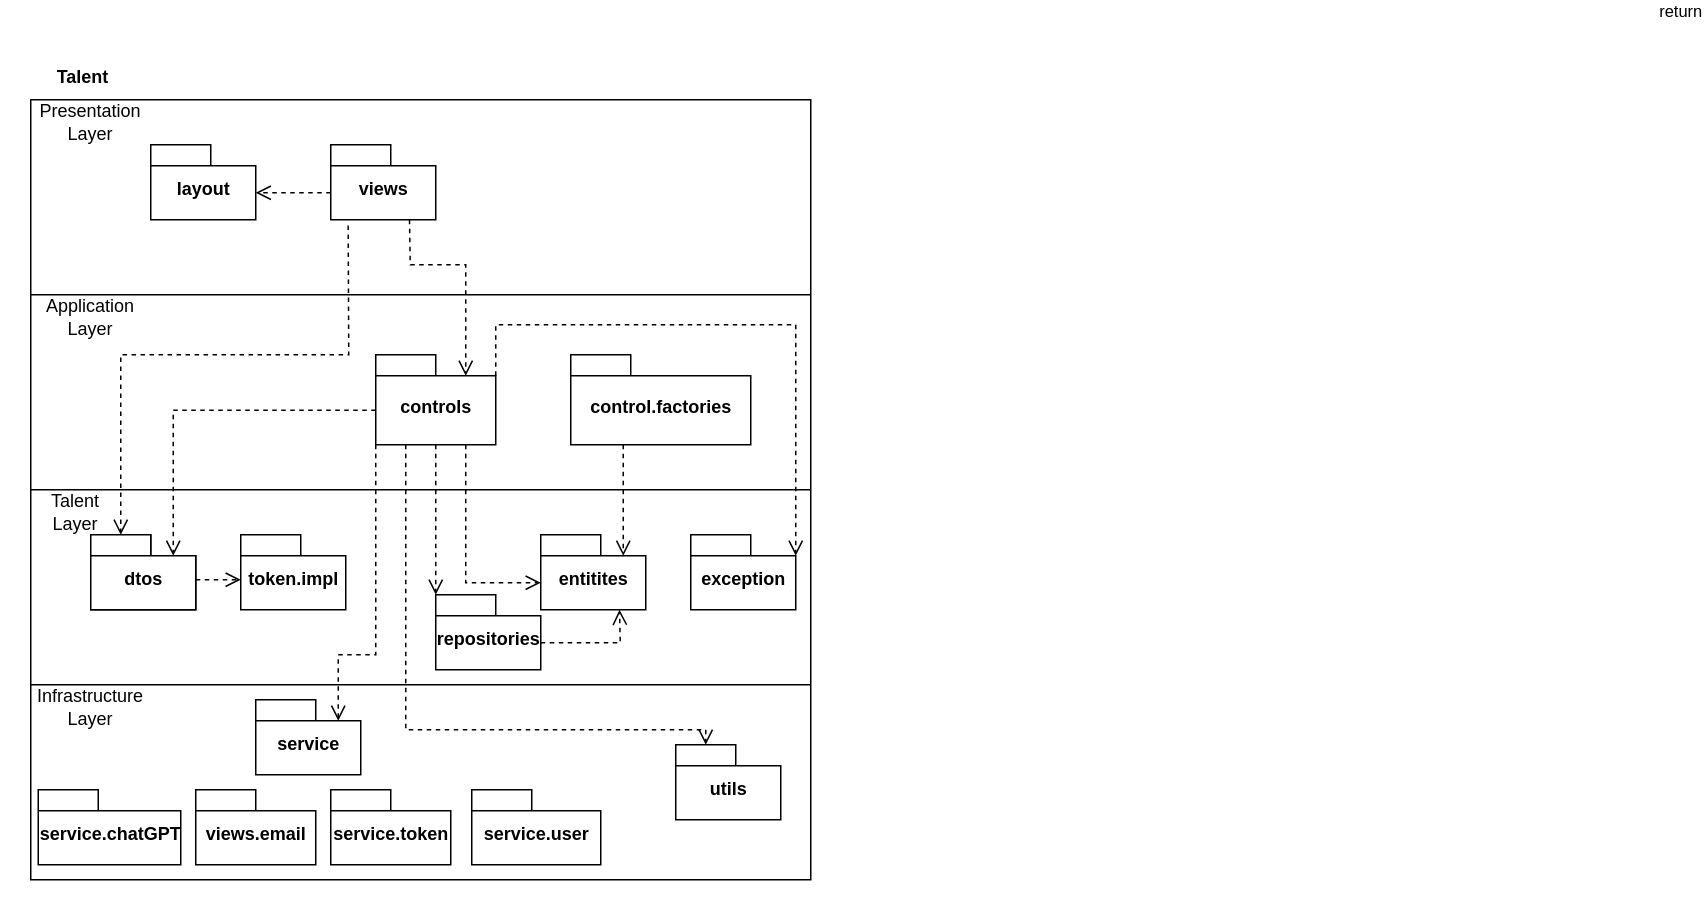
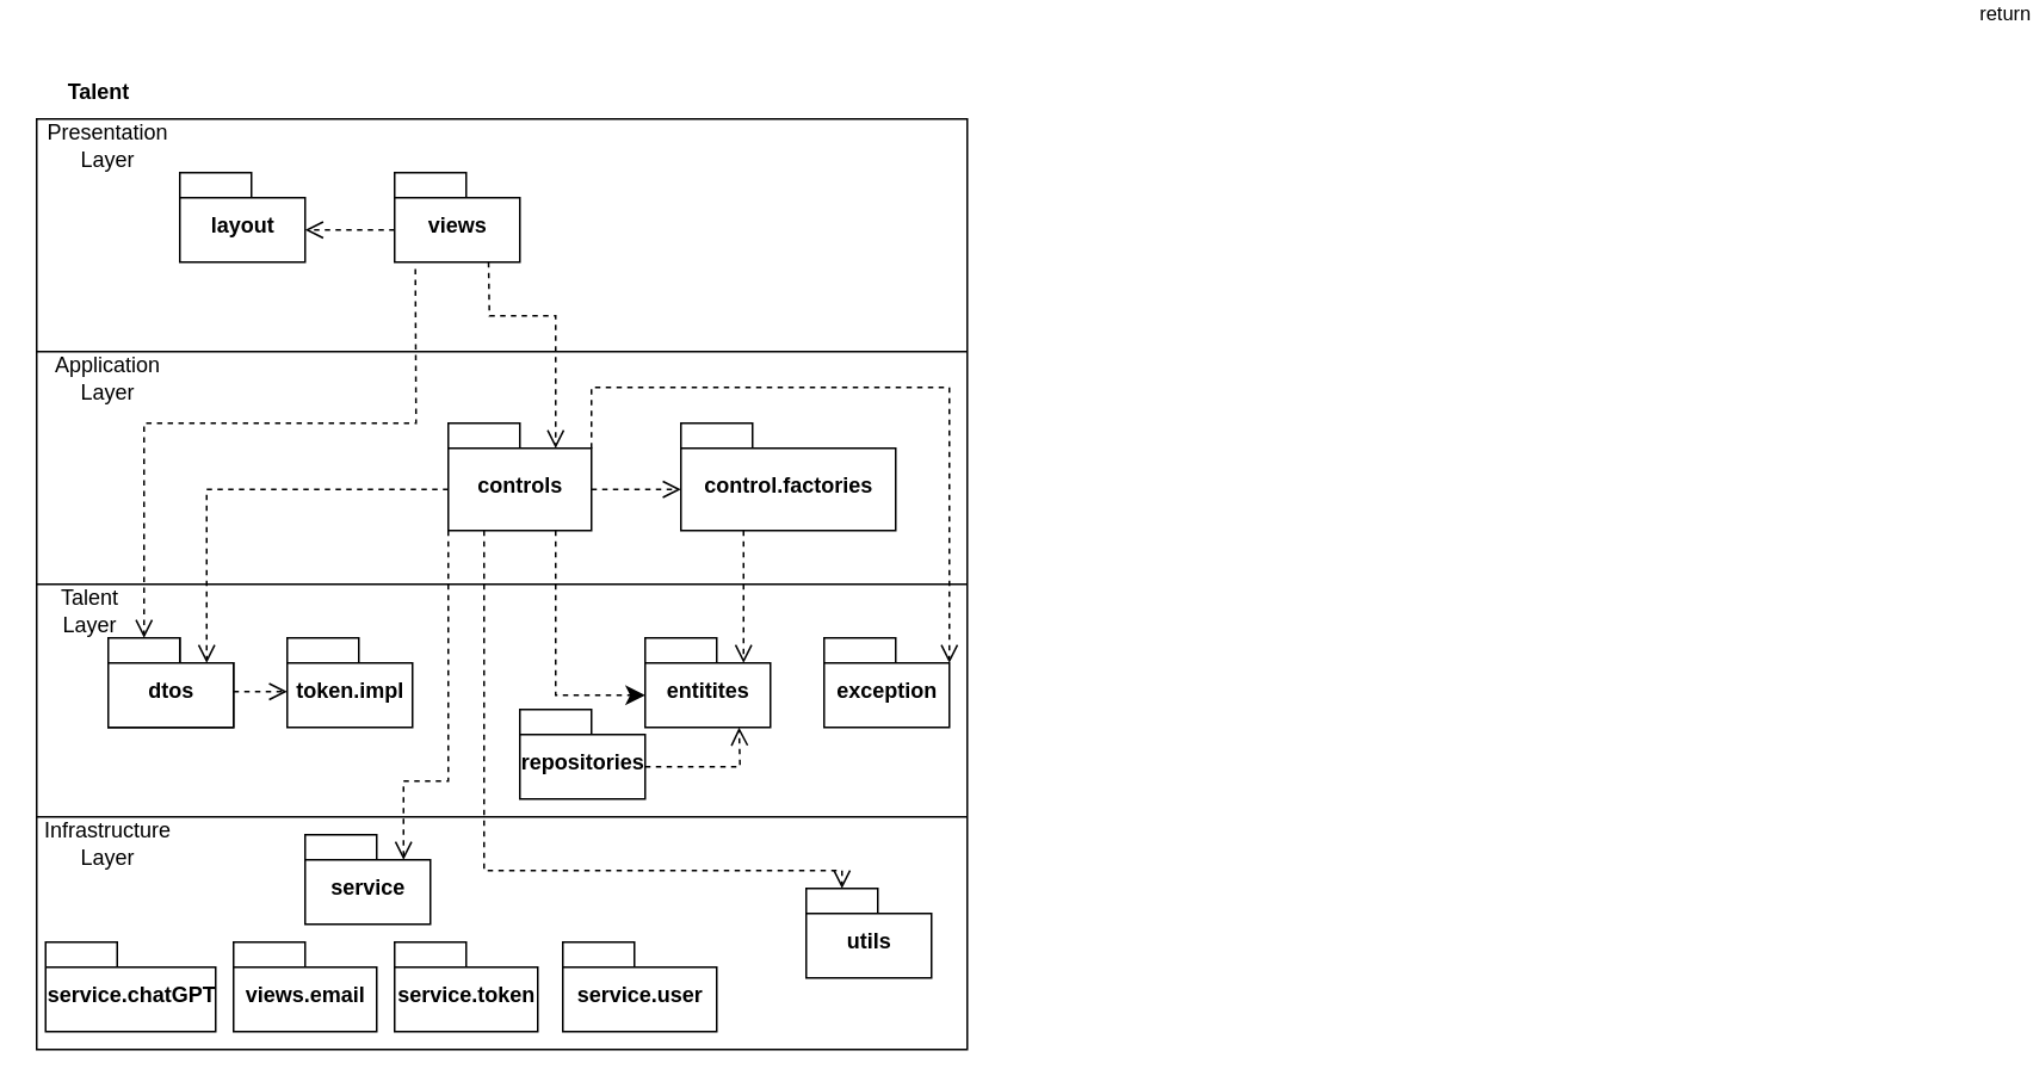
  <mxCell id="0" />
  <mxCell id="1" parent="0" />
  <mxCell id="2" value="" style="whiteSpace=wrap;html=1;aspect=fixed;align=left;" parent="1" vertex="1"><mxGeometry x="20" y="50" width="520" height="520" as="geometry" /></mxCell>
  <mxCell id="3" value="&lt;b&gt;Talent&lt;/b&gt;" style="text;html=1;strokeColor=none;fillColor=none;align=center;verticalAlign=middle;whiteSpace=wrap;rounded=0;" parent="1" vertex="1"><mxGeometry x="20" y="20" width="70" height="30" as="geometry" /></mxCell>
  <mxCell id="4" value="" style="endArrow=none;html=1;rounded=0;exitX=0;exitY=0.25;exitDx=0;exitDy=0;entryX=1;entryY=0.25;entryDx=0;entryDy=0;startArrow=none;" parent="1" source="2" target="2" edge="1"><mxGeometry width="50" height="50" relative="1" as="geometry"><mxPoint x="130" y="147.5" as="sourcePoint" /><mxPoint x="340" y="280" as="targetPoint" /></mxGeometry></mxCell>
  <mxCell id="5" value="views" style="shape=folder;fontStyle=1;spacingTop=10;tabWidth=40;tabHeight=14;tabPosition=left;html=1;" parent="1" vertex="1"><mxGeometry x="220" y="80" width="70" height="50" as="geometry" /></mxCell>
  <mxCell id="6" value="controls" style="shape=folder;fontStyle=1;spacingTop=10;tabWidth=40;tabHeight=14;tabPosition=left;html=1;" parent="1" vertex="1"><mxGeometry x="250" y="220" width="80" height="60" as="geometry" /></mxCell>
  <mxCell id="7" value="dtos" style="shape=folder;fontStyle=1;spacingTop=10;tabWidth=40;tabHeight=14;tabPosition=left;html=1;" parent="1" vertex="1"><mxGeometry x="60" y="340" width="70" height="50" as="geometry" /></mxCell>
  <mxCell id="8" value="entitites" style="shape=folder;fontStyle=1;spacingTop=10;tabWidth=40;tabHeight=14;tabPosition=left;html=1;" parent="1" vertex="1"><mxGeometry x="360" y="340" width="70" height="50" as="geometry" /></mxCell>
  <mxCell id="9" value="" style="endArrow=none;html=1;rounded=0;exitX=0;exitY=0.5;exitDx=0;exitDy=0;entryX=1;entryY=0.5;entryDx=0;entryDy=0;" parent="1" source="2" target="2" edge="1"><mxGeometry width="50" height="50" relative="1" as="geometry"><mxPoint x="180" y="640" as="sourcePoint" /><mxPoint x="230" y="590" as="targetPoint" /></mxGeometry></mxCell>
  <mxCell id="10" value="control.factories" style="shape=folder;fontStyle=1;spacingTop=10;tabWidth=40;tabHeight=14;tabPosition=left;html=1;" parent="1" vertex="1"><mxGeometry x="380" y="220" width="120" height="60" as="geometry" /></mxCell>
  <mxCell id="11" value="" style="endArrow=none;html=1;rounded=0;exitX=0;exitY=0.75;exitDx=0;exitDy=0;entryX=1;entryY=0.75;entryDx=0;entryDy=0;" parent="1" source="2" target="2" edge="1"><mxGeometry width="50" height="50" relative="1" as="geometry"><mxPoint x="100" y="510" as="sourcePoint" /><mxPoint x="150" y="460" as="targetPoint" /></mxGeometry></mxCell>
  <mxCell id="12" value="utils" style="shape=folder;fontStyle=1;spacingTop=10;tabWidth=40;tabHeight=14;tabPosition=left;html=1;" parent="1" vertex="1"><mxGeometry x="450" y="480" width="70" height="50" as="geometry" /></mxCell>
  <mxCell id="13" value="Presentation Layer" style="text;html=1;strokeColor=none;fillColor=none;align=center;verticalAlign=middle;whiteSpace=wrap;rounded=0;" parent="1" vertex="1"><mxGeometry x="30" y="50" width="60" height="30" as="geometry" /></mxCell>
  <mxCell id="14" value="Application Layer" style="text;html=1;strokeColor=none;fillColor=none;align=center;verticalAlign=middle;whiteSpace=wrap;rounded=0;" parent="1" vertex="1"><mxGeometry x="30" y="180" width="60" height="30" as="geometry" /></mxCell>
  <mxCell id="15" value="Talent Layer" style="text;html=1;strokeColor=none;fillColor=none;align=center;verticalAlign=middle;whiteSpace=wrap;rounded=0;" parent="1" vertex="1"><mxGeometry x="20" y="310" width="60" height="30" as="geometry" /></mxCell>
  <mxCell id="16" value="Infrastructure Layer" style="text;html=1;strokeColor=none;fillColor=none;align=center;verticalAlign=middle;whiteSpace=wrap;rounded=0;" parent="1" vertex="1"><mxGeometry x="30" y="440" width="60" height="30" as="geometry" /></mxCell>
  <mxCell id="17" value="" style="html=1;verticalAlign=bottom;endArrow=open;dashed=1;endSize=8;rounded=0;exitX=0.75;exitY=1;exitDx=0;exitDy=0;exitPerimeter=0;entryX=0;entryY=0;entryDx=60;entryDy=14;entryPerimeter=0;" parent="1" source="5" target="6" edge="1"><mxGeometry relative="1" as="geometry"><mxPoint x="410" y="130" as="sourcePoint" /><mxPoint x="330" y="130" as="targetPoint" /><Array as="points"><mxPoint x="273" y="160" /><mxPoint x="310" y="160" /></Array></mxGeometry></mxCell>
  <mxCell id="18" value="" style="html=1;verticalAlign=bottom;endArrow=open;dashed=1;endSize=8;rounded=0;exitX=0.166;exitY=1.076;exitDx=0;exitDy=0;exitPerimeter=0;entryX=0;entryY=0;entryDx=20;entryDy=0;entryPerimeter=0;" parent="1" source="5" target="7" edge="1"><mxGeometry relative="1" as="geometry"><mxPoint x="230" y="150" as="sourcePoint" /><mxPoint x="150" y="150" as="targetPoint" /><Array as="points"><mxPoint x="232" y="220" /><mxPoint x="80" y="220" /><mxPoint x="80" y="300" /></Array></mxGeometry></mxCell>
+ <mxCell id="19" value="" style="html=1;verticalAlign=bottom;endArrow=open;dashed=1;endSize=8;rounded=0;exitX=0;exitY=0;exitDx=80;exitDy=37;exitPerimeter=0;entryX=0;entryY=0;entryDx=0;entryDy=37;entryPerimeter=0;" parent="1" source="6" target="10" edge="1"><mxGeometry relative="1" as="geometry"><mxPoint x="640" y="40" as="sourcePoint" /><mxPoint x="560" y="40" as="targetPoint" /></mxGeometry></mxCell>
  <mxCell id="20" value="" style="html=1;verticalAlign=bottom;endArrow=open;dashed=1;endSize=8;rounded=0;exitX=0;exitY=0;exitDx=0;exitDy=37;exitPerimeter=0;entryX=0;entryY=0;entryDx=55;entryDy=14;entryPerimeter=0;" parent="1" source="6" target="7" edge="1"><mxGeometry relative="1" as="geometry"><mxPoint x="280" y="330" as="sourcePoint" /><mxPoint x="200" y="330" as="targetPoint" /><Array as="points"><mxPoint x="115" y="257" /><mxPoint x="115" y="300" /></Array></mxGeometry></mxCell>
- <mxCell id="21" value="" style="html=1;verticalAlign=bottom;endArrow=open;dashed=1;endSize=8;rounded=0;exitX=0.75;exitY=1;exitDx=0;exitDy=0;exitPerimeter=0;entryX=0;entryY=0;entryDx=0;entryDy=32;entryPerimeter=0;" parent="1" source="6" target="8" edge="1"><mxGeometry relative="1" as="geometry"><mxPoint x="350" y="330" as="sourcePoint" /><mxPoint x="270" y="330" as="targetPoint" /><Array as="points"><mxPoint x="310" y="372" /></Array></mxGeometry></mxCell>
+ <mxCell id="21" value="" style="html=1;verticalAlign=bottom;endArrow=classic;dashed=1;endSize=8;rounded=0;exitX=0.75;exitY=1;exitDx=0;exitDy=0;exitPerimeter=0;entryX=0;entryY=0;entryDx=0;entryDy=32;entryPerimeter=0;" parent="1" source="6" target="8" edge="1"><mxGeometry relative="1" as="geometry"><mxPoint x="350" y="330" as="sourcePoint" /><mxPoint x="270" y="330" as="targetPoint" /><Array as="points"><mxPoint x="310" y="372" /></Array></mxGeometry></mxCell>
  <mxCell id="22" value="" style="html=1;verticalAlign=bottom;endArrow=open;dashed=1;endSize=8;rounded=0;entryX=0;entryY=0;entryDx=55;entryDy=14;entryPerimeter=0;" parent="1" target="8" edge="1"><mxGeometry relative="1" as="geometry"><mxPoint x="415" y="280" as="sourcePoint" /><mxPoint x="450" y="370" as="targetPoint" /></mxGeometry></mxCell>
  <mxCell id="23" value="return" style="html=1;verticalAlign=bottom;endArrow=open;dashed=1;endSize=8;edgeStyle=elbowEdgeStyle;elbow=vertical;curved=0;rounded=0;exitX=0.25;exitY=1;exitDx=0;exitDy=0;exitPerimeter=0;entryX=0;entryY=0;entryDx=20;entryDy=0;entryPerimeter=0;" parent="1" source="6" target="12" edge="1"><mxGeometry x="-1" y="440" relative="1" as="geometry"><mxPoint x="270" y="400" as="sourcePoint" /><mxPoint x="190" y="400" as="targetPoint" /><Array as="points"><mxPoint x="270" y="470" /></Array><mxPoint x="410" y="-280" as="offset" /></mxGeometry></mxCell>
  <mxCell id="24" value="dtos" style="shape=folder;fontStyle=1;spacingTop=10;tabWidth=40;tabHeight=14;tabPosition=left;html=1;" vertex="1" parent="1"><mxGeometry x="60" y="340" width="70" height="50" as="geometry" /></mxCell>
  <mxCell id="25" value="token.impl" style="shape=folder;fontStyle=1;spacingTop=10;tabWidth=40;tabHeight=14;tabPosition=left;html=1;" vertex="1" parent="1"><mxGeometry x="160" y="340" width="70" height="50" as="geometry" /></mxCell>
  <mxCell id="26" value="" style="html=1;verticalAlign=bottom;endArrow=open;dashed=1;endSize=8;rounded=0;exitX=0;exitY=0;exitDx=80;exitDy=37;exitPerimeter=0;" edge="1" parent="1"><mxGeometry relative="1" as="geometry"><mxPoint x="130" y="370" as="sourcePoint" /><mxPoint x="160" y="370" as="targetPoint" /></mxGeometry></mxCell>
  <mxCell id="27" value="exception" style="shape=folder;fontStyle=1;spacingTop=10;tabWidth=40;tabHeight=14;tabPosition=left;html=1;" vertex="1" parent="1"><mxGeometry x="460" y="340" width="70" height="50" as="geometry" /></mxCell>
  <mxCell id="28" value="" style="html=1;verticalAlign=bottom;endArrow=open;dashed=1;endSize=8;rounded=0;exitX=0;exitY=0;exitDx=80;exitDy=14;exitPerimeter=0;entryX=0;entryY=0;entryDx=70;entryDy=14;entryPerimeter=0;" edge="1" parent="1" source="6" target="27"><mxGeometry relative="1" as="geometry"><mxPoint x="340" y="267" as="sourcePoint" /><mxPoint x="390" y="267" as="targetPoint" /><Array as="points"><mxPoint x="330" y="200" /><mxPoint x="530" y="200" /></Array></mxGeometry></mxCell>
  <mxCell id="29" value="layout" style="shape=folder;fontStyle=1;spacingTop=10;tabWidth=40;tabHeight=14;tabPosition=left;html=1;" vertex="1" parent="1"><mxGeometry x="100" y="80" width="70" height="50" as="geometry" /></mxCell>
  <mxCell id="30" value="" style="html=1;verticalAlign=bottom;endArrow=open;dashed=1;endSize=8;rounded=0;exitX=0;exitY=0;exitDx=0;exitDy=32;exitPerimeter=0;entryX=0;entryY=0;entryDx=70;entryDy=32;entryPerimeter=0;" edge="1" parent="1" source="5" target="29"><mxGeometry relative="1" as="geometry"><mxPoint x="340" y="90" as="sourcePoint" /><mxPoint x="390" y="90" as="targetPoint" /></mxGeometry></mxCell>
  <mxCell id="31" value="repositories" style="shape=folder;fontStyle=1;spacingTop=10;tabWidth=40;tabHeight=14;tabPosition=left;html=1;" vertex="1" parent="1"><mxGeometry x="290" y="380" width="70" height="50" as="geometry" /></mxCell>
- <mxCell id="32" value="" style="html=1;verticalAlign=bottom;endArrow=open;dashed=1;endSize=8;rounded=0;exitX=0.5;exitY=1;exitDx=0;exitDy=0;exitPerimeter=0;entryX=0;entryY=0;entryDx=0;entryDy=0;entryPerimeter=0;" edge="1" parent="1" source="6" target="31"><mxGeometry relative="1" as="geometry"><mxPoint x="320" y="290" as="sourcePoint" /><mxPoint x="370" y="382" as="targetPoint" /><Array as="points" /></mxGeometry></mxCell>
  <mxCell id="33" value="" style="html=1;verticalAlign=bottom;endArrow=open;dashed=1;endSize=8;rounded=0;exitX=0;exitY=0;exitDx=70;exitDy=32;exitPerimeter=0;entryX=0.75;entryY=1;entryDx=0;entryDy=0;entryPerimeter=0;" edge="1" parent="1" source="31" target="8"><mxGeometry relative="1" as="geometry"><mxPoint x="360" y="420" as="sourcePoint" /><mxPoint x="410" y="420" as="targetPoint" /><Array as="points"><mxPoint x="413" y="412" /></Array></mxGeometry></mxCell>
  <mxCell id="34" value="service" style="shape=folder;fontStyle=1;spacingTop=10;tabWidth=40;tabHeight=14;tabPosition=left;html=1;" vertex="1" parent="1"><mxGeometry x="170" y="450" width="70" height="50" as="geometry" /></mxCell>
  <mxCell id="35" value="service.user" style="shape=folder;fontStyle=1;spacingTop=10;tabWidth=40;tabHeight=14;tabPosition=left;html=1;" vertex="1" parent="1"><mxGeometry x="314" y="510" width="86" height="50" as="geometry" /></mxCell>
  <mxCell id="36" value="service.token" style="shape=folder;fontStyle=1;spacingTop=10;tabWidth=40;tabHeight=14;tabPosition=left;html=1;" vertex="1" parent="1"><mxGeometry x="220" y="510" width="80" height="50" as="geometry" /></mxCell>
  <mxCell id="37" value="views.email" style="shape=folder;fontStyle=1;spacingTop=10;tabWidth=40;tabHeight=14;tabPosition=left;html=1;" vertex="1" parent="1"><mxGeometry x="130" y="510" width="80" height="50" as="geometry" /></mxCell>
  <mxCell id="38" value="service.chatGPT" style="shape=folder;fontStyle=1;spacingTop=10;tabWidth=40;tabHeight=14;tabPosition=left;html=1;" vertex="1" parent="1"><mxGeometry x="25" y="510" width="95" height="50" as="geometry" /></mxCell>
  <mxCell id="39" value="" style="html=1;verticalAlign=bottom;endArrow=open;dashed=1;endSize=8;rounded=0;exitX=0;exitY=0;exitDx=0;exitDy=60;exitPerimeter=0;entryX=0;entryY=0;entryDx=55;entryDy=14;entryPerimeter=0;" edge="1" parent="1" source="6" target="34"><mxGeometry relative="1" as="geometry"><mxPoint x="260" y="267" as="sourcePoint" /><mxPoint x="125" y="364" as="targetPoint" /><Array as="points"><mxPoint x="250" y="420" /><mxPoint x="225" y="420" /></Array></mxGeometry></mxCell>
